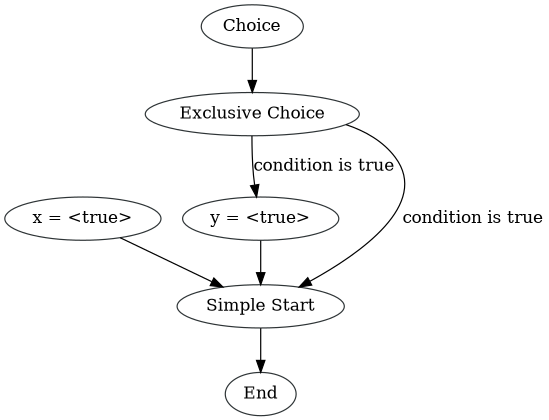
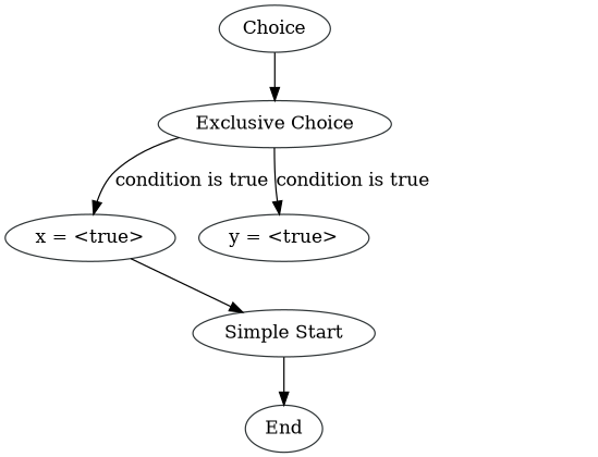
  digraph {
    node [color="#2e3436"]
    n1 [label=Choice]
    n2 [label="Exclusive Choice"]
    n3 [label="x = <true>"]
    n4 [label="y = <true>"]
    n5 [label="Simple Start"]
    n6 [label=End]
    n1 -> n2
-   n2 -> n5 [label="condition is true"]
+   n2 -> n3 [label="condition is true"]
    n2 -> n4 [label="condition is true"]
    n3 -> n5
-   n4 -> n5
    n5 -> n6
  }
